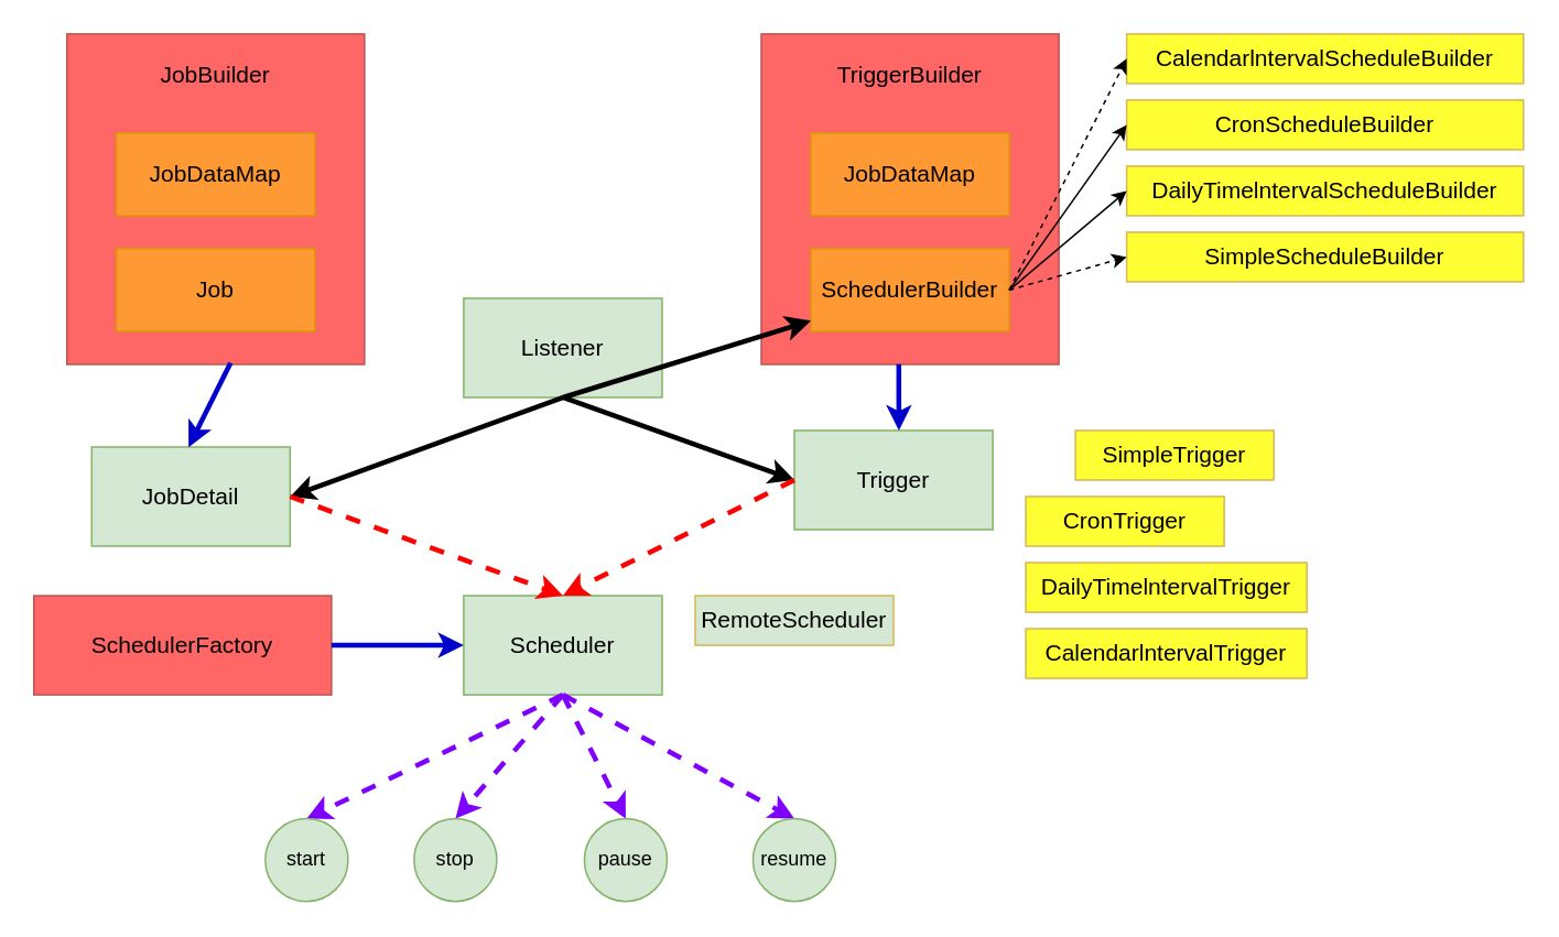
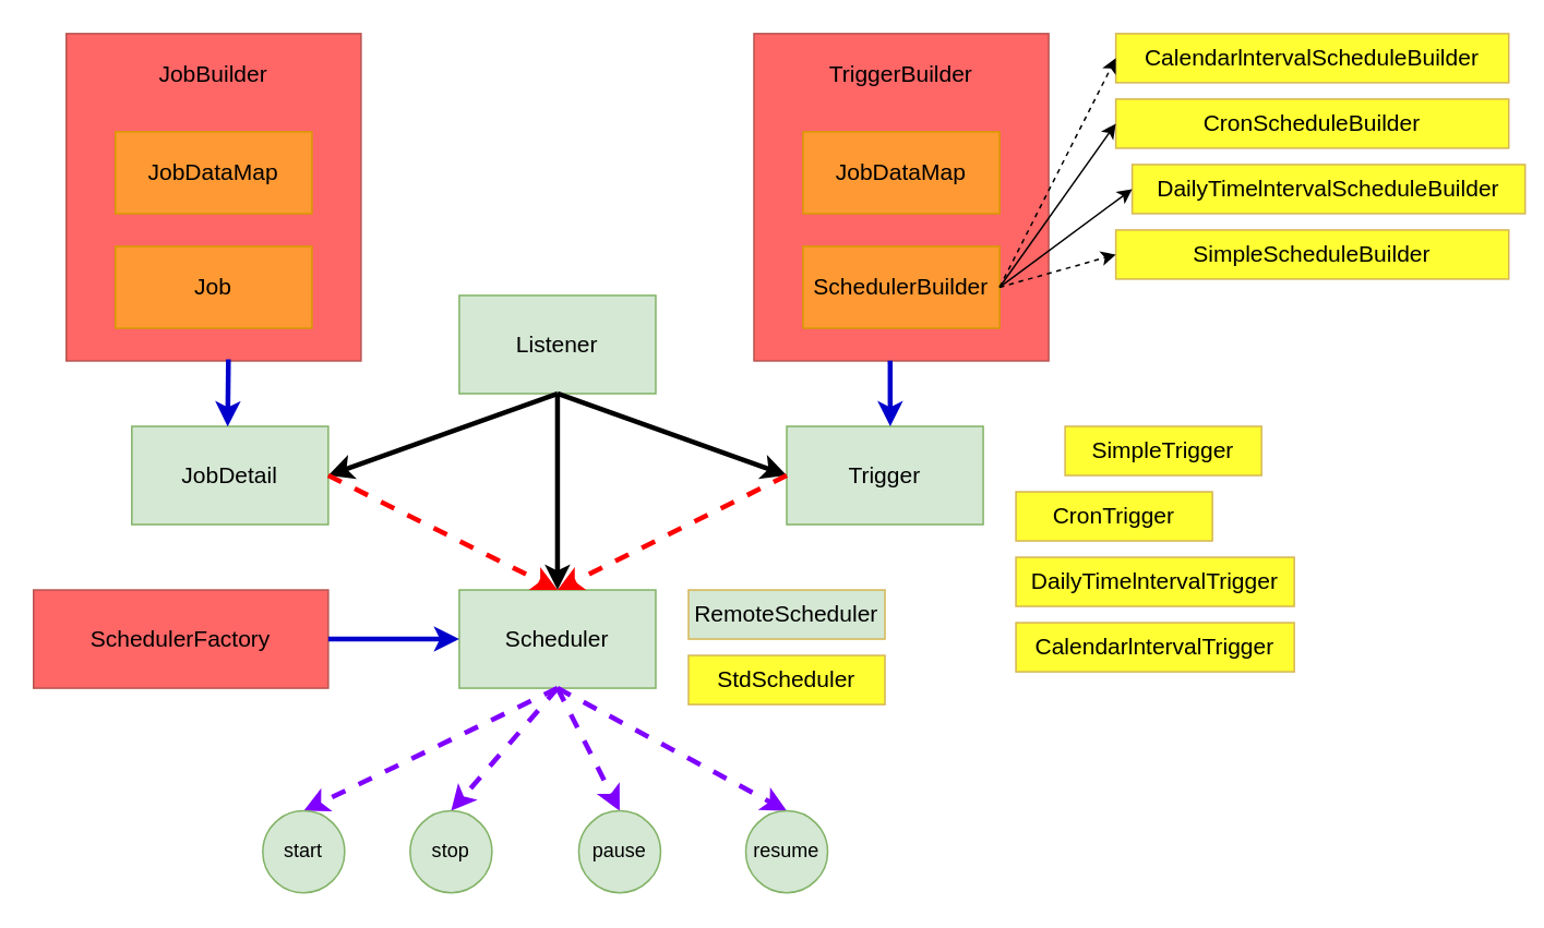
  <mxCell id="0" />
  <mxCell id="1" parent="0" />
  <mxCell id="2" value="&lt;font style=&quot;font-size: 14px;&quot;&gt;Listener&lt;/font&gt;" style="rounded=0;whiteSpace=wrap;html=1;fillColor=#d5e8d4;strokeColor=#82b366;" vertex="1" parent="1"><mxGeometry x="280" y="180" width="120" height="60" as="geometry" /></mxCell>
- <mxCell id="3" value="&lt;font style=&quot;font-size: 14px;&quot;&gt;JobDetail&lt;/font&gt;" style="rounded=0;whiteSpace=wrap;html=1;fillColor=#d5e8d4;strokeColor=#82b366;" vertex="1" parent="1"><mxGeometry x="55" y="270" width="120" height="60" as="geometry" /></mxCell>
+ <mxCell id="3" value="&lt;font style=&quot;font-size: 14px;&quot;&gt;JobDetail&lt;/font&gt;" style="rounded=0;whiteSpace=wrap;html=1;fillColor=#d5e8d4;strokeColor=#82b366;" vertex="1" parent="1"><mxGeometry x="80" y="260" width="120" height="60" as="geometry" /></mxCell>
  <mxCell id="4" value="&lt;font style=&quot;font-size: 14px;&quot;&gt;Trigger&lt;/font&gt;" style="rounded=0;whiteSpace=wrap;html=1;fillColor=#d5e8d4;strokeColor=#82b366;" vertex="1" parent="1"><mxGeometry x="480" y="260" width="120" height="60" as="geometry" /></mxCell>
  <mxCell id="5" value="&lt;font style=&quot;font-size: 14px;&quot;&gt;Scheduler&lt;/font&gt;" style="rounded=0;whiteSpace=wrap;html=1;fillColor=#d5e8d4;strokeColor=#82b366;" vertex="1" parent="1"><mxGeometry x="280" y="360" width="120" height="60" as="geometry" /></mxCell>
  <mxCell id="6" value="&lt;font style=&quot;font-size: 14px;&quot;&gt;SchedulerFactory&lt;/font&gt;" style="rounded=0;whiteSpace=wrap;html=1;fillColor=#FF6666;strokeColor=#b85450;" vertex="1" parent="1"><mxGeometry x="20" y="360" width="180" height="60" as="geometry" /></mxCell>
  <mxCell id="7" value="&lt;font style=&quot;font-size: 14px;&quot;&gt;JobBuilder&lt;br&gt;&lt;br&gt;&lt;br&gt;&lt;br&gt;&lt;br&gt;&lt;br&gt;&lt;br&gt;&lt;br&gt;&lt;br&gt;&lt;br&gt;&lt;/font&gt;" style="rounded=0;whiteSpace=wrap;html=1;fillColor=#FF6666;strokeColor=#b85450;" vertex="1" parent="1"><mxGeometry x="40" y="20" width="180" height="200" as="geometry" /></mxCell>
  <mxCell id="8" value="&lt;font style=&quot;font-size: 14px;&quot;&gt;Job&lt;/font&gt;" style="rounded=0;whiteSpace=wrap;html=1;fillColor=#FF9933;strokeColor=#d79b00;" vertex="1" parent="1"><mxGeometry x="70" y="150" width="120" height="50" as="geometry" /></mxCell>
  <mxCell id="9" value="&lt;font style=&quot;font-size: 14px;&quot;&gt;JobDataMap&lt;/font&gt;" style="rounded=0;whiteSpace=wrap;html=1;fillColor=#FF9933;strokeColor=#d79b00;" vertex="1" parent="1"><mxGeometry x="70" y="80" width="120" height="50" as="geometry" /></mxCell>
  <mxCell id="10" value="&lt;font style=&quot;font-size: 14px;&quot;&gt;TriggerBuilder&lt;br&gt;&lt;br&gt;&lt;br&gt;&lt;br&gt;&lt;br&gt;&lt;br&gt;&lt;br&gt;&lt;br&gt;&lt;br&gt;&lt;br&gt;&lt;/font&gt;" style="rounded=0;whiteSpace=wrap;html=1;fillColor=#FF6666;strokeColor=#b85450;" vertex="1" parent="1"><mxGeometry x="460" y="20" width="180" height="200" as="geometry" /></mxCell>
  <mxCell id="11" value="&lt;font style=&quot;font-size: 14px;&quot;&gt;SchedulerBuilder&lt;/font&gt;" style="rounded=0;whiteSpace=wrap;html=1;fillColor=#FF9933;strokeColor=#d79b00;" vertex="1" parent="1"><mxGeometry x="490" y="150" width="120" height="50" as="geometry" /></mxCell>
  <mxCell id="12" value="&lt;font style=&quot;font-size: 14px;&quot;&gt;JobDataMap&lt;/font&gt;" style="rounded=0;whiteSpace=wrap;html=1;fillColor=#FF9933;strokeColor=#d79b00;" vertex="1" parent="1"><mxGeometry x="490" y="80" width="120" height="50" as="geometry" /></mxCell>
  <mxCell id="13" value="" style="endArrow=classic;html=1;rounded=0;strokeColor=#0000CC;entryX=0.488;entryY=0.002;entryDx=0;entryDy=0;exitX=0.55;exitY=0.995;exitDx=0;exitDy=0;exitPerimeter=0;strokeWidth=3;entryPerimeter=0;" edge="1" parent="1" source="7" target="3"><mxGeometry width="50" height="50" relative="1" as="geometry"><mxPoint x="-40" y="270" as="sourcePoint" /><mxPoint x="10" y="220" as="targetPoint" /></mxGeometry></mxCell>
  <mxCell id="14" value="" style="endArrow=classic;html=1;rounded=0;strokeColor=#0000CC;exitX=0.462;exitY=0.999;exitDx=0;exitDy=0;strokeWidth=3;exitPerimeter=0;entryX=0.527;entryY=0.001;entryDx=0;entryDy=0;entryPerimeter=0;" edge="1" parent="1" source="10" target="4"><mxGeometry width="50" height="50" relative="1" as="geometry"><mxPoint x="149" y="229" as="sourcePoint" /><mxPoint x="150" y="270" as="targetPoint" /></mxGeometry></mxCell>
  <mxCell id="15" value="&lt;font style=&quot;font-size: 14px;&quot;&gt;RemoteScheduler&lt;/font&gt;" style="rounded=0;whiteSpace=wrap;html=1;fillColor=#d5e8d4;strokeColor=#d6b656;" vertex="1" parent="1"><mxGeometry x="420" y="360" width="120" height="30" as="geometry" /></mxCell>
+ <mxCell id="16" value="&lt;font style=&quot;font-size: 14px;&quot;&gt;StdScheduler&lt;/font&gt;" style="rounded=0;whiteSpace=wrap;html=1;fillColor=#FFFF33;strokeColor=#d6b656;" vertex="1" parent="1"><mxGeometry x="420" y="400" width="120" height="30" as="geometry" /></mxCell>
  <mxCell id="17" value="" style="endArrow=classic;html=1;rounded=0;strokeColor=#000000;entryX=1;entryY=0.5;entryDx=0;entryDy=0;strokeWidth=3;exitX=0.5;exitY=1;exitDx=0;exitDy=0;" edge="1" parent="1" source="2" target="3"><mxGeometry width="50" height="50" relative="1" as="geometry"><mxPoint x="341" y="300" as="sourcePoint" /><mxPoint x="240" y="310" as="targetPoint" /></mxGeometry></mxCell>
  <mxCell id="18" value="" style="endArrow=classic;html=1;rounded=0;strokeColor=#000000;entryX=0;entryY=0.5;entryDx=0;entryDy=0;strokeWidth=3;exitX=0.5;exitY=1;exitDx=0;exitDy=0;" edge="1" parent="1" source="2" target="4"><mxGeometry width="50" height="50" relative="1" as="geometry"><mxPoint x="320" y="250" as="sourcePoint" /><mxPoint x="210" y="300" as="targetPoint" /></mxGeometry></mxCell>
- <mxCell id="19" value="" style="endArrow=classic;html=1;rounded=0;strokeColor=#000000;strokeWidth=3;exitX=0.5;exitY=1;exitDx=0;exitDy=0;" edge="1" parent="1" source="2" target="11"><mxGeometry width="50" height="50" relative="1" as="geometry"><mxPoint x="350" y="250" as="sourcePoint" /><mxPoint x="490" y="300" as="targetPoint" /></mxGeometry></mxCell>
+ <mxCell id="19" value="" style="endArrow=classic;html=1;rounded=0;strokeColor=#000000;entryX=0.5;entryY=0;entryDx=0;entryDy=0;strokeWidth=3;exitX=0.5;exitY=1;exitDx=0;exitDy=0;" edge="1" parent="1" source="2" target="5"><mxGeometry width="50" height="50" relative="1" as="geometry"><mxPoint x="350" y="250" as="sourcePoint" /><mxPoint x="490" y="300" as="targetPoint" /></mxGeometry></mxCell>
  <mxCell id="20" value="" style="endArrow=classic;html=1;rounded=0;strokeColor=#0000CC;entryX=0;entryY=0.5;entryDx=0;entryDy=0;exitX=1;exitY=0.5;exitDx=0;exitDy=0;strokeWidth=3;" edge="1" parent="1" source="6" target="5"><mxGeometry width="50" height="50" relative="1" as="geometry"><mxPoint x="149" y="229" as="sourcePoint" /><mxPoint x="149" y="270" as="targetPoint" /></mxGeometry></mxCell>
  <mxCell id="21" value="&lt;font style=&quot;font-size: 14px;&quot;&gt;SimpleTrigger&lt;/font&gt;" style="rounded=0;whiteSpace=wrap;html=1;fillColor=#FFFF33;strokeColor=#d6b656;" vertex="1" parent="1"><mxGeometry x="650" y="260" width="120" height="30" as="geometry" /></mxCell>
  <mxCell id="22" value="&lt;font style=&quot;font-size: 14px;&quot;&gt;CronTrigger&lt;/font&gt;" style="rounded=0;whiteSpace=wrap;html=1;fillColor=#FFFF33;strokeColor=#d6b656;" vertex="1" parent="1"><mxGeometry x="620" y="300" width="120" height="30" as="geometry" /></mxCell>
  <mxCell id="23" value="&lt;font style=&quot;font-size: 14px;&quot;&gt;DailyTimelntervalTrigger&lt;/font&gt;" style="rounded=0;whiteSpace=wrap;html=1;fillColor=#FFFF33;strokeColor=#d6b656;" vertex="1" parent="1"><mxGeometry x="620" y="340" width="170" height="30" as="geometry" /></mxCell>
  <mxCell id="24" value="&lt;font style=&quot;font-size: 14px;&quot;&gt;CalendarlntervalTrigger&lt;/font&gt;" style="rounded=0;whiteSpace=wrap;html=1;fillColor=#FFFF33;strokeColor=#d6b656;" vertex="1" parent="1"><mxGeometry x="620" y="380" width="170" height="30" as="geometry" /></mxCell>
  <mxCell id="25" value="" style="endArrow=classic;html=1;rounded=0;strokeColor=#7F00FF;entryX=0.5;entryY=0;entryDx=0;entryDy=0;strokeWidth=3;exitX=0.5;exitY=1;exitDx=0;exitDy=0;dashed=1;" edge="1" parent="1" source="5" target="29"><mxGeometry width="50" height="50" relative="1" as="geometry"><mxPoint x="350" y="250" as="sourcePoint" /><mxPoint x="210" y="300" as="targetPoint" /></mxGeometry></mxCell>
  <mxCell id="26" value="" style="endArrow=classic;html=1;rounded=0;strokeColor=#7F00FF;entryX=0.5;entryY=0;entryDx=0;entryDy=0;strokeWidth=3;exitX=0.5;exitY=1;exitDx=0;exitDy=0;dashed=1;" edge="1" parent="1" source="5" target="30"><mxGeometry width="50" height="50" relative="1" as="geometry"><mxPoint x="350" y="430" as="sourcePoint" /><mxPoint x="245" y="490" as="targetPoint" /></mxGeometry></mxCell>
  <mxCell id="27" value="" style="endArrow=classic;html=1;rounded=0;strokeColor=#7F00FF;entryX=0.5;entryY=0;entryDx=0;entryDy=0;strokeWidth=3;dashed=1;" edge="1" parent="1" target="31"><mxGeometry width="50" height="50" relative="1" as="geometry"><mxPoint x="340" y="420" as="sourcePoint" /><mxPoint x="255" y="500" as="targetPoint" /></mxGeometry></mxCell>
  <mxCell id="28" value="" style="endArrow=classic;html=1;rounded=0;strokeColor=#7F00FF;entryX=0.5;entryY=0;entryDx=0;entryDy=0;strokeWidth=3;dashed=1;" edge="1" parent="1" target="32"><mxGeometry width="50" height="50" relative="1" as="geometry"><mxPoint x="340" y="420" as="sourcePoint" /><mxPoint x="265" y="510" as="targetPoint" /></mxGeometry></mxCell>
  <mxCell id="29" value="start" style="ellipse;whiteSpace=wrap;html=1;aspect=fixed;fillColor=#d5e8d4;strokeColor=#82b366;" vertex="1" parent="1"><mxGeometry x="160" y="495" width="50" height="50" as="geometry" /></mxCell>
  <mxCell id="30" value="stop" style="ellipse;whiteSpace=wrap;html=1;aspect=fixed;fillColor=#d5e8d4;strokeColor=#82b366;" vertex="1" parent="1"><mxGeometry x="250" y="495" width="50" height="50" as="geometry" /></mxCell>
  <mxCell id="31" value="pause" style="ellipse;whiteSpace=wrap;html=1;aspect=fixed;fillColor=#d5e8d4;strokeColor=#82b366;" vertex="1" parent="1"><mxGeometry x="353" y="495" width="50" height="50" as="geometry" /></mxCell>
  <mxCell id="32" value="resume" style="ellipse;whiteSpace=wrap;html=1;aspect=fixed;fillColor=#d5e8d4;strokeColor=#82b366;" vertex="1" parent="1"><mxGeometry x="455" y="495" width="50" height="50" as="geometry" /></mxCell>
  <mxCell id="33" value="" style="endArrow=classic;html=1;rounded=0;strokeColor=#FF0000;entryX=0.5;entryY=0;entryDx=0;entryDy=0;strokeWidth=3;exitX=1;exitY=0.5;exitDx=0;exitDy=0;dashed=1;" edge="1" parent="1" source="3" target="5"><mxGeometry width="50" height="50" relative="1" as="geometry"><mxPoint x="350" y="250" as="sourcePoint" /><mxPoint x="210" y="300" as="targetPoint" /></mxGeometry></mxCell>
  <mxCell id="34" value="" style="endArrow=classic;html=1;rounded=0;strokeColor=#FF0000;entryX=0.5;entryY=0;entryDx=0;entryDy=0;strokeWidth=3;exitX=0;exitY=0.5;exitDx=0;exitDy=0;dashed=1;" edge="1" parent="1" source="4" target="5"><mxGeometry width="50" height="50" relative="1" as="geometry"><mxPoint x="210" y="300" as="sourcePoint" /><mxPoint x="350" y="370" as="targetPoint" /></mxGeometry></mxCell>
  <mxCell id="35" value="&lt;font style=&quot;font-size: 14px;&quot;&gt;CalendarlntervalScheduleBuilder&lt;/font&gt;" style="rounded=0;whiteSpace=wrap;html=1;fillColor=#FFFF33;strokeColor=#d6b656;" vertex="1" parent="1"><mxGeometry x="681" y="20" width="240" height="30" as="geometry" /></mxCell>
  <mxCell id="36" value="&lt;font style=&quot;font-size: 14px;&quot;&gt;CronScheduleBuilder&lt;/font&gt;" style="rounded=0;whiteSpace=wrap;html=1;fillColor=#FFFF33;strokeColor=#d6b656;" vertex="1" parent="1"><mxGeometry x="681" y="60" width="240" height="30" as="geometry" /></mxCell>
- <mxCell id="37" value="&lt;font style=&quot;font-size: 14px;&quot;&gt;DailyTimelntervalScheduleBuilder&lt;/font&gt;" style="rounded=0;whiteSpace=wrap;html=1;fillColor=#FFFF33;strokeColor=#d6b656;" vertex="1" parent="1"><mxGeometry x="681" y="100" width="240" height="30" as="geometry" /></mxCell>
+ <mxCell id="37" value="&lt;font style=&quot;font-size: 14px;&quot;&gt;DailyTimelntervalScheduleBuilder&lt;/font&gt;" style="rounded=0;whiteSpace=wrap;html=1;fillColor=#FFFF33;strokeColor=#d6b656;" vertex="1" parent="1"><mxGeometry x="691" y="100" width="240" height="30" as="geometry" /></mxCell>
  <mxCell id="38" value="&lt;font style=&quot;font-size: 14px;&quot;&gt;SimpleScheduleBuilder&lt;/font&gt;" style="rounded=0;whiteSpace=wrap;html=1;fillColor=#FFFF33;strokeColor=#d6b656;" vertex="1" parent="1"><mxGeometry x="681" y="140" width="240" height="30" as="geometry" /></mxCell>
  <mxCell id="39" value="" style="endArrow=classic;html=1;rounded=0;strokeColor=#000000;entryX=0;entryY=0.5;entryDx=0;entryDy=0;strokeWidth=1;exitX=1;exitY=0.5;exitDx=0;exitDy=0;dashed=1;" edge="1" parent="1" source="11" target="35"><mxGeometry width="50" height="50" relative="1" as="geometry"><mxPoint x="780" y="250" as="sourcePoint" /><mxPoint x="920" y="300" as="targetPoint" /></mxGeometry></mxCell>
  <mxCell id="40" value="" style="endArrow=classic;html=1;rounded=0;strokeColor=#000000;entryX=0;entryY=0.5;entryDx=0;entryDy=0;strokeWidth=1;exitX=1;exitY=0.5;exitDx=0;exitDy=0;dashed=0;" edge="1" parent="1" source="11" target="36"><mxGeometry width="50" height="50" relative="1" as="geometry"><mxPoint x="620" y="185" as="sourcePoint" /><mxPoint x="691" y="95" as="targetPoint" /></mxGeometry></mxCell>
  <mxCell id="41" value="" style="endArrow=classic;html=1;rounded=0;strokeColor=#000000;entryX=0;entryY=0.5;entryDx=0;entryDy=0;strokeWidth=1;exitX=1;exitY=0.5;exitDx=0;exitDy=0;dashed=0;" edge="1" parent="1" source="11" target="37"><mxGeometry width="50" height="50" relative="1" as="geometry"><mxPoint x="630" y="195" as="sourcePoint" /><mxPoint x="701" y="105" as="targetPoint" /></mxGeometry></mxCell>
  <mxCell id="42" value="" style="endArrow=classic;html=1;rounded=0;strokeColor=#000000;entryX=0;entryY=0.5;entryDx=0;entryDy=0;strokeWidth=1;exitX=1;exitY=0.5;exitDx=0;exitDy=0;dashed=1;" edge="1" parent="1" source="11" target="38"><mxGeometry width="50" height="50" relative="1" as="geometry"><mxPoint x="640" y="205" as="sourcePoint" /><mxPoint x="711" y="115" as="targetPoint" /></mxGeometry></mxCell>
